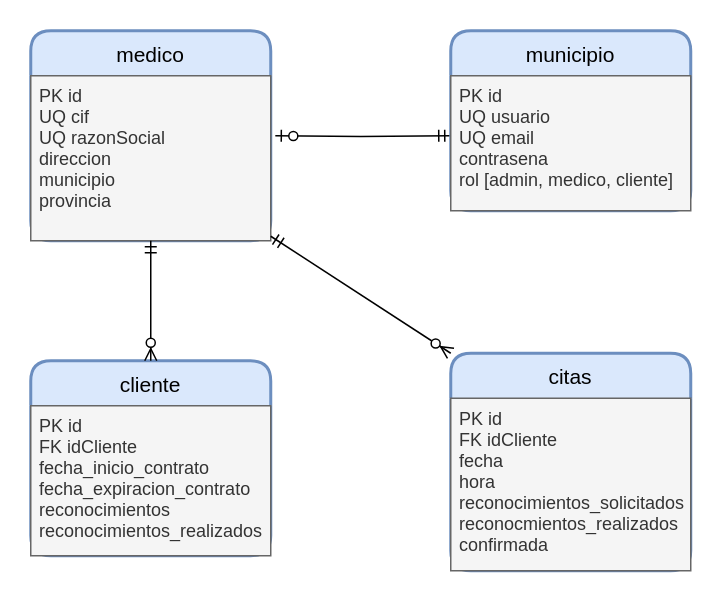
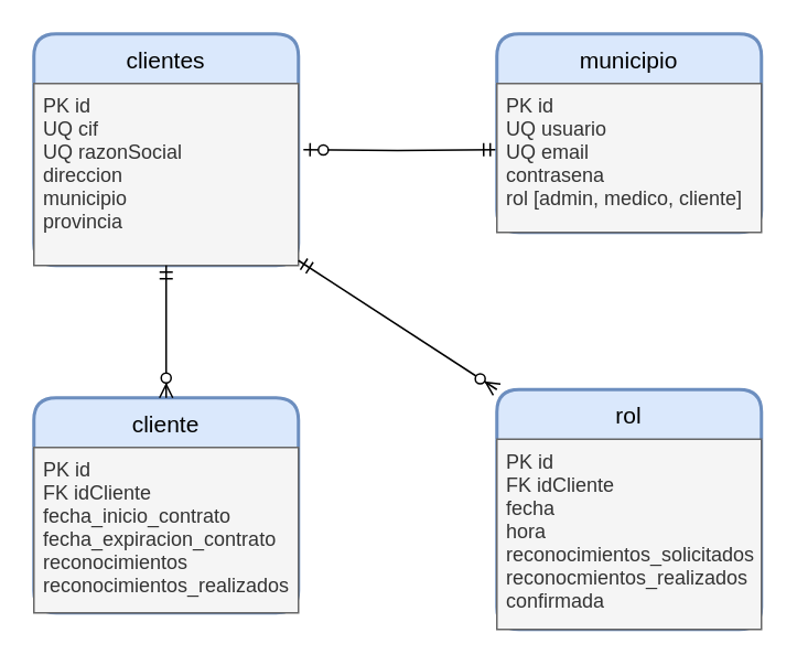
  <mxCell id="0" />
  <mxCell id="1" parent="0" />
- <mxCell id="2" value="medico" style="swimlane;childLayout=stackLayout;horizontal=1;startSize=30;horizontalStack=0;rounded=1;fontSize=14;fontStyle=0;strokeWidth=2;resizeParent=0;resizeLast=1;shadow=0;dashed=0;align=center;swimlaneLine=0;fillColor=#dae8fc;strokeColor=#6c8ebf;" parent="1" vertex="1"><mxGeometry x="20" y="20" width="160" height="140" as="geometry" /></mxCell>
+ <mxCell id="2" value="clientes" style="swimlane;childLayout=stackLayout;horizontal=1;startSize=30;horizontalStack=0;rounded=1;fontSize=14;fontStyle=0;strokeWidth=2;resizeParent=0;resizeLast=1;shadow=0;dashed=0;align=center;swimlaneLine=0;fillColor=#dae8fc;strokeColor=#6c8ebf;" parent="1" vertex="1"><mxGeometry x="20" y="20" width="160" height="140" as="geometry" /></mxCell>
  <mxCell id="3" value="PK id&#10;UQ cif&#10;UQ razonSocial&#10;direccion&#10;municipio&#10;provincia" style="align=left;spacingLeft=4;fontSize=12;verticalAlign=top;resizable=0;rotatable=0;part=1;fillColor=#f5f5f5;strokeColor=#666666;fontColor=#333333;" parent="2" vertex="1"><mxGeometry y="30" width="160" height="110" as="geometry" /></mxCell>
  <mxCell id="4" style="edgeStyle=orthogonalEdgeStyle;rounded=0;orthogonalLoop=1;jettySize=auto;html=1;entryX=1.019;entryY=0.364;entryDx=0;entryDy=0;startArrow=ERmandOne;startFill=0;endArrow=ERzeroToOne;endFill=1;entryPerimeter=0;" parent="1" target="3" edge="1"><mxGeometry relative="1" as="geometry"><mxPoint x="300" y="90" as="sourcePoint" /></mxGeometry></mxCell>
  <mxCell id="5" value="municipio" style="swimlane;childLayout=stackLayout;horizontal=1;startSize=30;horizontalStack=0;rounded=1;fontSize=14;fontStyle=0;strokeWidth=2;resizeParent=0;resizeLast=1;shadow=0;dashed=0;align=center;fillColor=#dae8fc;strokeColor=#6c8ebf;swimlaneLine=0;" parent="1" vertex="1"><mxGeometry x="300" y="20" width="160" height="120" as="geometry" /></mxCell>
  <mxCell id="6" value="PK id&#10;UQ usuario&#10;UQ email&#10;contrasena&#10;rol [admin, medico, cliente]" style="align=left;spacingLeft=4;fontSize=12;verticalAlign=top;resizable=0;rotatable=0;part=1;fillColor=#f5f5f5;strokeColor=#666666;fontColor=#333333;" parent="5" vertex="1"><mxGeometry y="30" width="160" height="90" as="geometry" /></mxCell>
  <mxCell id="7" value="cliente" style="swimlane;childLayout=stackLayout;horizontal=1;startSize=30;horizontalStack=0;rounded=1;fontSize=14;fontStyle=0;strokeWidth=2;resizeParent=0;resizeLast=1;shadow=0;dashed=0;align=center;swimlaneLine=0;fillColor=#dae8fc;strokeColor=#6c8ebf;" parent="1" vertex="1"><mxGeometry x="20" y="240" width="160" height="130" as="geometry" /></mxCell>
  <mxCell id="8" value="PK id&#10;FK idCliente&#10;fecha_inicio_contrato&#10;fecha_expiracion_contrato&#10;reconocimientos&#10;reconocimientos_realizados" style="align=left;spacingLeft=4;fontSize=12;verticalAlign=top;resizable=0;rotatable=0;part=1;fillColor=#f5f5f5;strokeColor=#666666;fontColor=#333333;" parent="7" vertex="1"><mxGeometry y="30" width="160" height="100" as="geometry" /></mxCell>
  <mxCell id="9" style="edgeStyle=orthogonalEdgeStyle;rounded=0;orthogonalLoop=1;jettySize=auto;html=1;entryX=0.5;entryY=0;entryDx=0;entryDy=0;startArrow=ERmandOne;startFill=0;endArrow=ERzeroToMany;endFill=1;" parent="1" source="3" target="7" edge="1"><mxGeometry relative="1" as="geometry" /></mxCell>
- <mxCell id="10" value="citas" style="swimlane;childLayout=stackLayout;horizontal=1;startSize=30;horizontalStack=0;rounded=1;fontSize=14;fontStyle=0;strokeWidth=2;resizeParent=0;resizeLast=1;shadow=0;dashed=0;align=center;fillColor=#dae8fc;strokeColor=#6c8ebf;swimlaneLine=0;" parent="1" vertex="1"><mxGeometry x="300" y="235" width="160" height="145" as="geometry" /></mxCell>
+ <mxCell id="10" value="rol" style="swimlane;childLayout=stackLayout;horizontal=1;startSize=30;horizontalStack=0;rounded=1;fontSize=14;fontStyle=0;strokeWidth=2;resizeParent=0;resizeLast=1;shadow=0;dashed=0;align=center;fillColor=#dae8fc;strokeColor=#6c8ebf;swimlaneLine=0;" parent="1" vertex="1"><mxGeometry x="300" y="235" width="160" height="145" as="geometry" /></mxCell>
  <mxCell id="11" value="PK id&#10;FK idCliente&#10;fecha&#10;hora&#10;reconocimientos_solicitados&#10;reconocmientos_realizados&#10;confirmada" style="align=left;spacingLeft=4;fontSize=12;verticalAlign=top;resizable=0;rotatable=0;part=1;fillColor=#f5f5f5;strokeColor=#666666;fontColor=#333333;rounded=0;glass=0;" parent="10" vertex="1"><mxGeometry y="30" width="160" height="115" as="geometry" /></mxCell>
  <mxCell id="12" style="rounded=0;orthogonalLoop=1;jettySize=auto;html=1;entryX=0;entryY=0;entryDx=0;entryDy=0;startArrow=ERmandOne;startFill=0;endArrow=ERzeroToMany;endFill=1;" parent="1" source="3" target="10" edge="1"><mxGeometry relative="1" as="geometry" /></mxCell>
